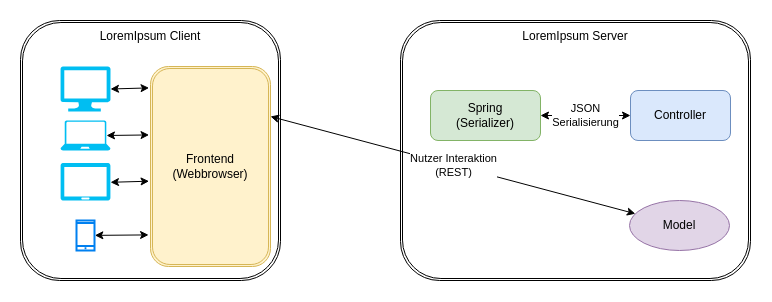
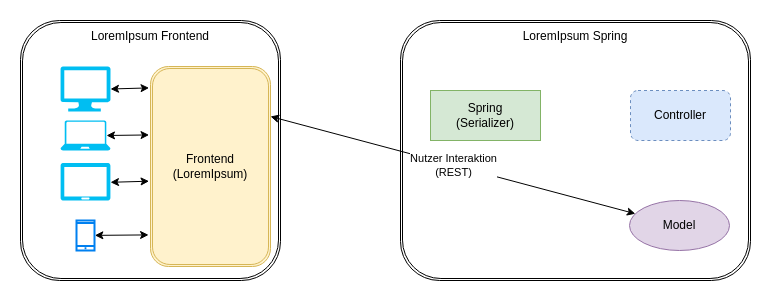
  <mxCell id="0" />
  <mxCell id="1" parent="0" />
- <mxCell id="2" value="LoremIpsum Client" style="shape=ext;double=1;rounded=1;whiteSpace=wrap;html=1;verticalAlign=top;" vertex="1" parent="1"><mxGeometry x="20" y="20" width="260" height="260" as="geometry" /></mxCell>
- <mxCell id="3" value="LoremIpsum Server" style="shape=ext;double=1;rounded=1;whiteSpace=wrap;html=1;verticalAlign=top;" vertex="1" parent="1"><mxGeometry x="400" y="20" width="350" height="260" as="geometry" /></mxCell>
- <mxCell id="4" value="Frontend&lt;br&gt;(Webbrowser)" style="shape=ext;double=1;rounded=1;whiteSpace=wrap;html=1;fillColor=#fff2cc;strokeColor=#d6b656;" vertex="1" parent="1"><mxGeometry x="150" y="66" width="120" height="200" as="geometry" /></mxCell>
- <mxCell id="5" value="Spring&lt;br&gt;(Serializer)" style="rounded=1;whiteSpace=wrap;html=1;fillColor=#d5e8d4;strokeColor=#82b366;" vertex="1" parent="1"><mxGeometry x="430" y="90" width="110" height="50" as="geometry" /></mxCell>
- <mxCell id="6" value="Controller" style="rounded=1;whiteSpace=wrap;html=1;fillColor=#dae8fc;strokeColor=#6c8ebf;" vertex="1" parent="1"><mxGeometry x="630" y="90" width="100" height="50" as="geometry" /></mxCell>
+ <mxCell id="2" value="LoremIpsum Frontend" style="shape=ext;double=1;rounded=1;whiteSpace=wrap;html=1;verticalAlign=top;" vertex="1" parent="1"><mxGeometry x="20" y="20" width="260" height="260" as="geometry" /></mxCell>
+ <mxCell id="3" value="LoremIpsum Spring" style="shape=ext;double=1;rounded=1;whiteSpace=wrap;html=1;verticalAlign=top;" vertex="1" parent="1"><mxGeometry x="400" y="20" width="350" height="260" as="geometry" /></mxCell>
+ <mxCell id="4" value="Frontend&lt;br&gt;(LoremIpsum)" style="shape=ext;double=1;rounded=1;whiteSpace=wrap;html=1;fillColor=#fff2cc;strokeColor=#d6b656;" vertex="1" parent="1"><mxGeometry x="150" y="66" width="120" height="200" as="geometry" /></mxCell>
+ <mxCell id="5" value="Spring&lt;br&gt;(Serializer)" style="whiteSpace=wrap;html=1;fillColor=#d5e8d4;strokeColor=#82b366;rounded=0;" vertex="1" parent="1"><mxGeometry x="430" y="90" width="110" height="50" as="geometry" /></mxCell>
+ <mxCell id="6" value="Controller" style="rounded=1;whiteSpace=wrap;html=1;fillColor=#dae8fc;strokeColor=#6c8ebf;dashed=1;" vertex="1" parent="1"><mxGeometry x="630" y="90" width="100" height="50" as="geometry" /></mxCell>
  <mxCell id="7" value="Model" style="ellipse;whiteSpace=wrap;html=1;fillColor=#e1d5e7;strokeColor=#9673a6;" vertex="1" parent="1"><mxGeometry x="629" y="200" width="100" height="50" as="geometry" /></mxCell>
- <mxCell id="8" value="JSON&lt;br&gt;Serialisierung" style="endArrow=classic;startArrow=classic;html=1;rounded=0;entryX=0;entryY=0.5;entryDx=0;entryDy=0;exitX=1;exitY=0.5;exitDx=0;exitDy=0;" edge="1" parent="1" source="5" target="6"><mxGeometry width="50" height="50" relative="1" as="geometry"><mxPoint x="500" y="0" as="sourcePoint" /><mxPoint x="550" y="-50" as="targetPoint" /></mxGeometry></mxCell>
  <mxCell id="9" value="Nutzer Interaktion&lt;br&gt;(REST)" style="endArrow=classic;startArrow=classic;html=1;rounded=0;exitX=1;exitY=0.25;exitDx=0;exitDy=0;" edge="1" parent="1" source="4" target="7"><mxGeometry width="50" height="50" relative="1" as="geometry"><mxPoint x="390" y="70" as="sourcePoint" /><mxPoint x="440" y="20" as="targetPoint" /></mxGeometry></mxCell>
  <mxCell id="10" value="" style="verticalLabelPosition=bottom;html=1;verticalAlign=top;align=center;strokeColor=none;fillColor=#00BEF2;shape=mxgraph.azure.computer;pointerEvents=1;" vertex="1" parent="1"><mxGeometry x="60" y="66" width="50" height="45" as="geometry" /></mxCell>
  <mxCell id="11" value="" style="verticalLabelPosition=bottom;html=1;verticalAlign=top;align=center;strokeColor=none;fillColor=#00BEF2;shape=mxgraph.azure.laptop;pointerEvents=1;" vertex="1" parent="1"><mxGeometry x="60" y="120" width="50" height="30" as="geometry" /></mxCell>
  <mxCell id="12" value="" style="verticalLabelPosition=bottom;html=1;verticalAlign=top;align=center;strokeColor=none;fillColor=#00BEF2;shape=mxgraph.azure.tablet;pointerEvents=1;" vertex="1" parent="1"><mxGeometry x="60" y="162.5" width="50" height="37.5" as="geometry" /></mxCell>
  <mxCell id="13" value="" style="html=1;verticalLabelPosition=bottom;align=center;labelBackgroundColor=#ffffff;verticalAlign=top;strokeWidth=2;strokeColor=#0080F0;shadow=0;dashed=0;shape=mxgraph.ios7.icons.smartphone;" vertex="1" parent="1"><mxGeometry x="76" y="220" width="18" height="30" as="geometry" /></mxCell>
  <mxCell id="14" value="" style="endArrow=classic;startArrow=classic;html=1;rounded=0;exitX=1;exitY=0.5;exitDx=0;exitDy=0;exitPerimeter=0;entryX=-0.012;entryY=0.107;entryDx=0;entryDy=0;entryPerimeter=0;" edge="1" parent="1" source="10" target="4"><mxGeometry width="50" height="50" relative="1" as="geometry"><mxPoint x="160" y="0" as="sourcePoint" /><mxPoint x="210" y="-50" as="targetPoint" /></mxGeometry></mxCell>
  <mxCell id="15" value="" style="endArrow=classic;startArrow=classic;html=1;rounded=0;exitX=0.92;exitY=0.5;exitDx=0;exitDy=0;exitPerimeter=0;entryX=-0.012;entryY=0.107;entryDx=0;entryDy=0;entryPerimeter=0;" edge="1" parent="1" source="11"><mxGeometry width="50" height="50" relative="1" as="geometry"><mxPoint x="110" y="135.55" as="sourcePoint" /><mxPoint x="148.56" y="134.45" as="targetPoint" /></mxGeometry></mxCell>
  <mxCell id="16" value="" style="endArrow=classic;startArrow=classic;html=1;rounded=0;exitX=1;exitY=0.5;exitDx=0;exitDy=0;exitPerimeter=0;entryX=-0.012;entryY=0.107;entryDx=0;entryDy=0;entryPerimeter=0;fontStyle=0" edge="1" parent="1"><mxGeometry width="50" height="50" relative="1" as="geometry"><mxPoint x="110" y="181.8" as="sourcePoint" /><mxPoint x="148.56" y="180.7" as="targetPoint" /></mxGeometry></mxCell>
  <mxCell id="17" value="" style="endArrow=classic;startArrow=classic;html=1;rounded=0;exitX=1.019;exitY=0.496;exitDx=0;exitDy=0;exitPerimeter=0;entryX=-0.016;entryY=0.842;entryDx=0;entryDy=0;entryPerimeter=0;fontStyle=1" edge="1" parent="1" source="13" target="4"><mxGeometry width="50" height="50" relative="1" as="geometry"><mxPoint x="110" y="235.55" as="sourcePoint" /><mxPoint x="148.56" y="234.45" as="targetPoint" /></mxGeometry></mxCell>
